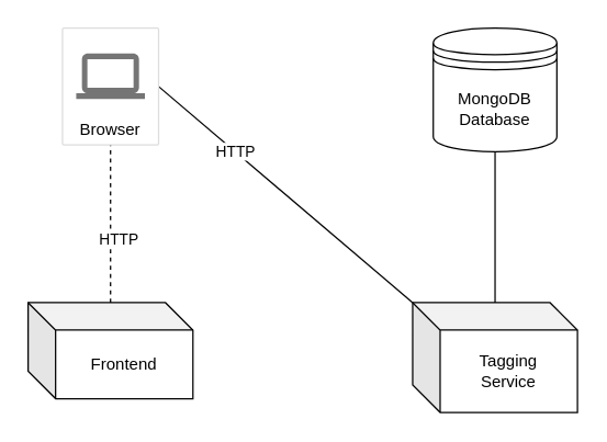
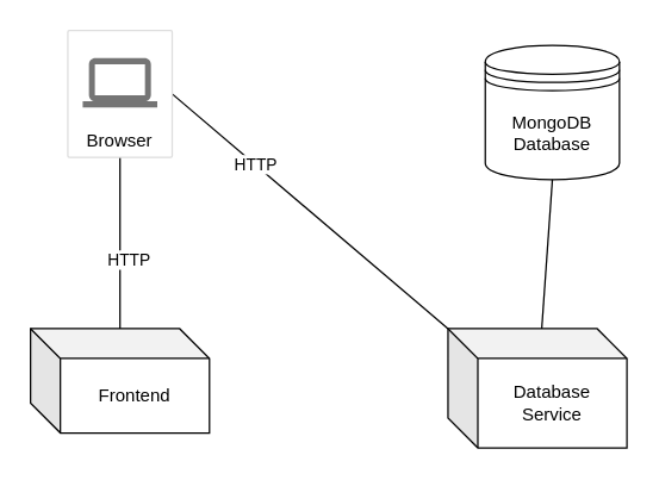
  <mxCell id="0" />
  <mxCell id="1" parent="0" />
- <mxCell id="2" value="&lt;div&gt;MongoDB&lt;/div&gt;&lt;div&gt;Database&lt;br&gt;&lt;/div&gt;" style="shape=datastore;whiteSpace=wrap;html=1;" parent="1" vertex="1"><mxGeometry x="315" y="20" width="90" height="90" as="geometry" /></mxCell>
+ <mxCell id="2" value="&lt;div&gt;MongoDB&lt;/div&gt;&lt;div&gt;Database&lt;br&gt;&lt;/div&gt;" style="shape=datastore;whiteSpace=wrap;html=1;" parent="1" vertex="1"><mxGeometry x="325" y="30" width="90" height="90" as="geometry" /></mxCell>
  <mxCell id="3" value="" style="endArrow=none;html=1;exitX=0;exitY=0;exitDx=0;exitDy=0;exitPerimeter=0;entryX=1;entryY=0.5;entryDx=0;entryDy=0;" parent="1" source="9" target="10" edge="1"><mxGeometry width="50" height="50" relative="1" as="geometry"><mxPoint x="230" y="250" as="sourcePoint" /><mxPoint x="210" y="60" as="targetPoint" /></mxGeometry></mxCell>
  <mxCell id="4" value="HTTP" style="edgeLabel;html=1;align=center;verticalAlign=middle;resizable=0;points=[];" parent="3" vertex="1" connectable="0"><mxGeometry x="0.4" relative="1" as="geometry"><mxPoint as="offset" /></mxGeometry></mxCell>
  <mxCell id="5" value="" style="endArrow=none;html=1;entryX=0.5;entryY=1;entryDx=0;entryDy=0;" parent="1" source="9" target="2" edge="1"><mxGeometry width="50" height="50" relative="1" as="geometry"><mxPoint x="380" y="200" as="sourcePoint" /><mxPoint x="350" y="220" as="targetPoint" /></mxGeometry></mxCell>
- <mxCell id="6" value="" style="endArrow=none;html=1;entryX=0.5;entryY=1;entryDx=0;entryDy=0;dashed=1;" parent="1" source="8" target="10" edge="1"><mxGeometry width="50" height="50" relative="1" as="geometry"><mxPoint x="30" y="210" as="sourcePoint" /><mxPoint x="10" y="160" as="targetPoint" /></mxGeometry></mxCell>
+ <mxCell id="6" value="" style="endArrow=none;html=1;entryX=0.5;entryY=1;entryDx=0;entryDy=0;" parent="1" source="8" target="10" edge="1"><mxGeometry width="50" height="50" relative="1" as="geometry"><mxPoint x="30" y="210" as="sourcePoint" /><mxPoint x="10" y="160" as="targetPoint" /></mxGeometry></mxCell>
  <mxCell id="7" value="HTTP" style="edgeLabel;html=1;align=center;verticalAlign=middle;resizable=0;points=[];" parent="6" vertex="1" connectable="0"><mxGeometry x="-0.183" y="-5" relative="1" as="geometry"><mxPoint as="offset" /></mxGeometry></mxCell>
  <mxCell id="8" value="Frontend" style="shape=cube;whiteSpace=wrap;html=1;boundedLbl=1;backgroundOutline=1;darkOpacity=0.05;darkOpacity2=0.1;" vertex="1" parent="1"><mxGeometry x="20" y="220" width="120" height="70" as="geometry" /></mxCell>
- <mxCell id="9" value="Tagging&lt;br&gt;Service" style="shape=cube;whiteSpace=wrap;html=1;boundedLbl=1;backgroundOutline=1;darkOpacity=0.05;darkOpacity2=0.1;" vertex="1" parent="1"><mxGeometry x="300" y="220" width="120" height="80" as="geometry" /></mxCell>
+ <mxCell id="9" value="Database&lt;br&gt;Service" style="shape=cube;whiteSpace=wrap;html=1;boundedLbl=1;backgroundOutline=1;darkOpacity=0.05;darkOpacity2=0.1;" vertex="1" parent="1"><mxGeometry x="300" y="220" width="120" height="80" as="geometry" /></mxCell>
  <mxCell id="10" value="Browser" style="strokeColor=#dddddd;shadow=0;strokeWidth=1;rounded=1;absoluteArcSize=1;arcSize=2;labelPosition=center;verticalLabelPosition=middle;align=center;verticalAlign=bottom;spacingLeft=0;fontSize=12;whiteSpace=wrap;spacingBottom=2;" vertex="1" parent="1"><mxGeometry x="45" y="20" width="70" height="85" as="geometry" /></mxCell>
  <mxCell id="11" value="" style="dashed=0;connectable=0;html=1;fillColor=#757575;strokeColor=none;shape=mxgraph.gcp2.laptop;part=1;" vertex="1" parent="10"><mxGeometry x="0.5" width="50" height="33" relative="1" as="geometry"><mxPoint x="-25" y="18.5" as="offset" /></mxGeometry></mxCell>
